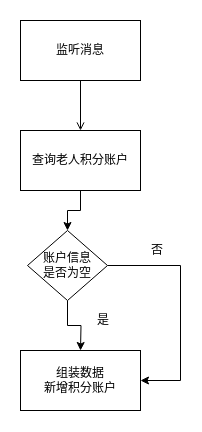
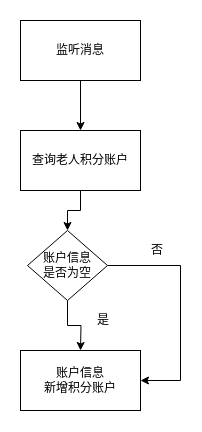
  <mxCell id="0" />
  <mxCell id="1" parent="0" />
  <mxCell id="2" style="edgeStyle=orthogonalEdgeStyle;rounded=0;orthogonalLoop=1;jettySize=auto;html=1;exitX=0.5;exitY=1;exitDx=0;exitDy=0;" edge="1" parent="1" source="8"><mxGeometry relative="1" as="geometry"><mxPoint x="80" y="350" as="targetPoint" /></mxGeometry></mxCell>
- <mxCell id="3" style="edgeStyle=orthogonalEdgeStyle;rounded=0;orthogonalLoop=1;jettySize=auto;html=1;exitX=0.5;exitY=1;exitDx=0;exitDy=0;entryX=0.5;entryY=0;entryDx=0;entryDy=0;endArrow=open;" edge="1" parent="1" source="4" target="6"><mxGeometry relative="1" as="geometry" /></mxCell>
+ <mxCell id="3" style="edgeStyle=orthogonalEdgeStyle;rounded=0;orthogonalLoop=1;jettySize=auto;html=1;exitX=0.5;exitY=1;exitDx=0;exitDy=0;entryX=0.5;entryY=0;entryDx=0;entryDy=0;" edge="1" parent="1" source="4" target="6"><mxGeometry relative="1" as="geometry" /></mxCell>
  <mxCell id="4" value="监听消息" style="rounded=0;whiteSpace=wrap;html=1;" vertex="1" parent="1"><mxGeometry x="20" y="20" width="120" height="60" as="geometry" /></mxCell>
  <mxCell id="5" style="edgeStyle=orthogonalEdgeStyle;rounded=0;orthogonalLoop=1;jettySize=auto;html=1;exitX=0.5;exitY=1;exitDx=0;exitDy=0;entryX=0.5;entryY=0;entryDx=0;entryDy=0;" edge="1" parent="1" source="6" target="8"><mxGeometry relative="1" as="geometry" /></mxCell>
  <mxCell id="6" value="查询老人积分账户" style="rounded=0;whiteSpace=wrap;html=1;" vertex="1" parent="1"><mxGeometry x="20" y="130" width="120" height="60" as="geometry" /></mxCell>
  <mxCell id="7" style="edgeStyle=orthogonalEdgeStyle;rounded=0;orthogonalLoop=1;jettySize=auto;html=1;exitX=1;exitY=0.5;exitDx=0;exitDy=0;entryX=1;entryY=0.5;entryDx=0;entryDy=0;" edge="1" parent="1" source="8" target="9"><mxGeometry relative="1" as="geometry"><Array as="points"><mxPoint x="180" y="265" /><mxPoint x="180" y="380" /></Array></mxGeometry></mxCell>
  <mxCell id="8" value="账户信息&lt;div&gt;是否为空&lt;/div&gt;" style="rhombus;whiteSpace=wrap;html=1;" vertex="1" parent="1"><mxGeometry x="27" y="230" width="80" height="70" as="geometry" /></mxCell>
- <mxCell id="9" value="组装数据&lt;div&gt;新增积分账户&lt;/div&gt;" style="rounded=0;whiteSpace=wrap;html=1;" vertex="1" parent="1"><mxGeometry x="20" y="350" width="120" height="60" as="geometry" /></mxCell>
+ <mxCell id="9" value="账户信息&lt;div&gt;新增积分账户&lt;/div&gt;" style="rounded=0;whiteSpace=wrap;html=1;" vertex="1" parent="1"><mxGeometry x="20" y="350" width="120" height="60" as="geometry" /></mxCell>
  <mxCell id="10" value="是" style="text;html=1;align=center;verticalAlign=middle;whiteSpace=wrap;rounded=0;" vertex="1" parent="1"><mxGeometry x="86" y="310" width="34" height="20" as="geometry" /></mxCell>
  <mxCell id="11" value="否" style="text;html=1;align=center;verticalAlign=middle;whiteSpace=wrap;rounded=0;" vertex="1" parent="1"><mxGeometry x="140" y="240" width="34" height="20" as="geometry" /></mxCell>
